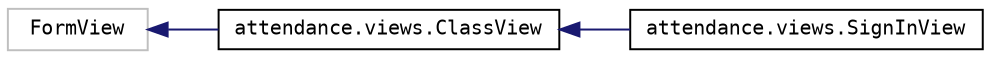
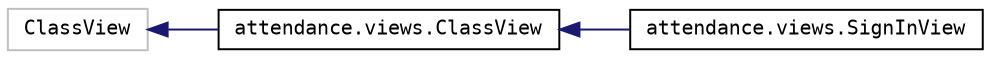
  digraph {
    fontname="DejaVu Sans Mono"
    rankdir=LR
    node [color=black fillcolor=white fontname="DejaVu Sans Mono" fontsize=10 shape=record style=filled]
    edge [color=midnightblue dir=back fontname="DejaVu Sans Mono" fontsize=10 labelfontname=Helvetica labelfontsize=10 style=solid]
-   n1 [color=grey75 height=0.2 label=FormView width=0.4]
+   n1 [color=grey75 height=0.2 label=ClassView width=0.4]
    n2 [height=0.2 label="attendance.views.ClassView" width=0.4]
    n3 [height=0.2 label="attendance.views.SignInView" width=0.4]
    n1 -> n2
    n2 -> n3
  }
